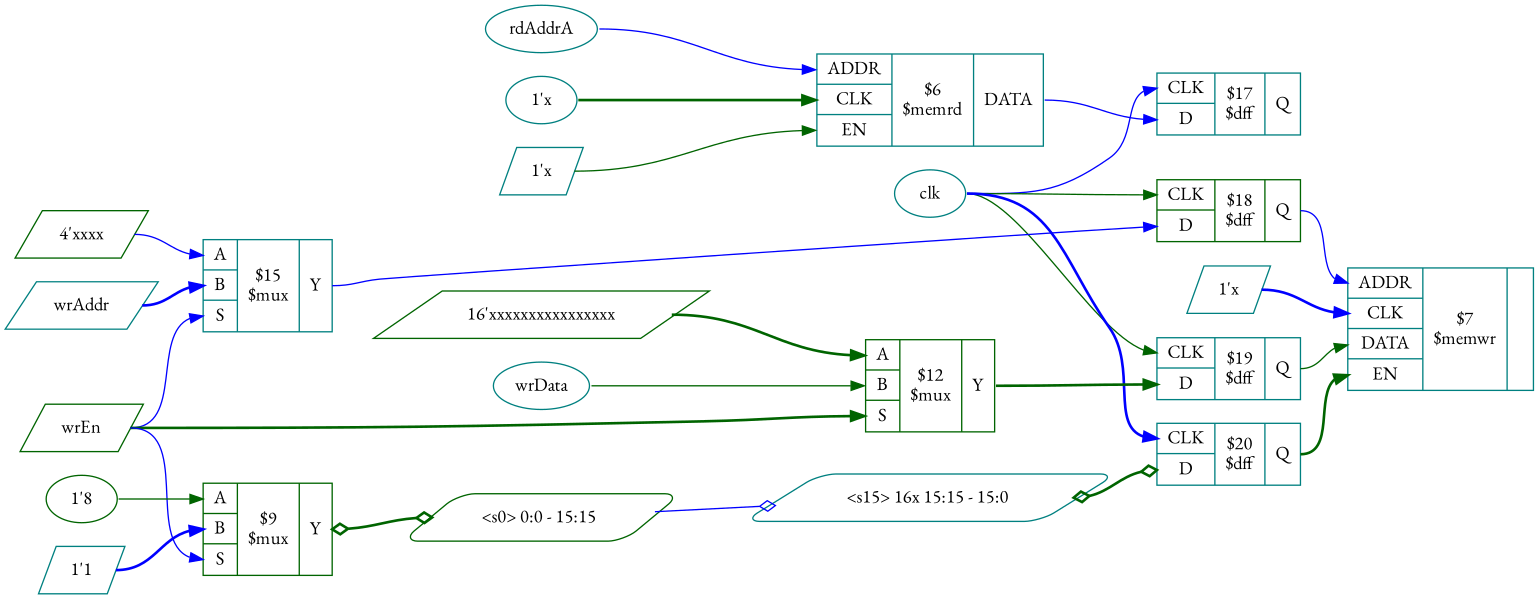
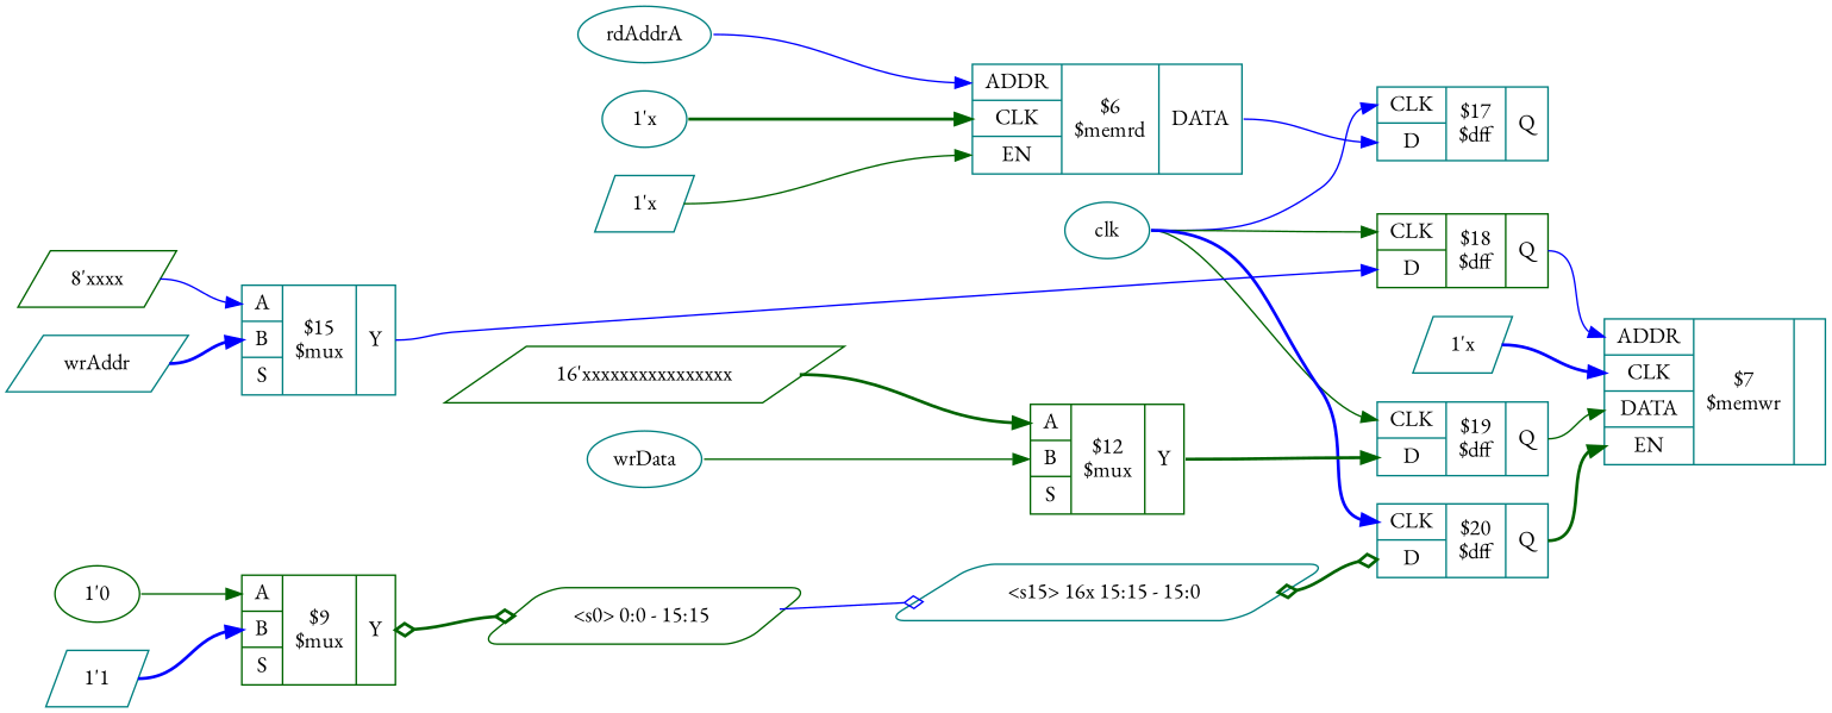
  digraph {
    fontname="EB Garamond"
    rankdir=LR
    remincross=true
    node [color=teal fontname="EB Garamond" shape=record]
    edge [color=blue fontname="EB Garamond" headport="p16:w" style=solid tailport=e]
    n1 [fontcolor=black label=clk shape=ellipse]
    n2 [label="{{<p16> CLK|<p21> D}|$17\n$dff|{<p22> Q}}"]
    n3 [color=darkgreen label="{{<p16> CLK|<p21> D}|$18\n$dff|{<p22> Q}}"]
    n4 [label="{{<p16> CLK|<p21> D}|$19\n$dff|{<p22> Q}}"]
    n5 [label="{{<p16> CLK|<p21> D}|$20\n$dff|{<p22> Q}}"]
    n6 [label="{{<p15> ADDR|<p16> CLK|<p18> DATA|<p17> EN}|$7\n$memwr|{}}"]
    n7 [fontcolor=black label=rdAddrA shape=ellipse]
    n8 [label="{{<p15> ADDR|<p16> CLK|<p17> EN}|$6\n$memrd|{<p18> DATA}}"]
    n9 [fontcolor=black label=wrAddr shape=parallelogram]
    n10 [label="{{<p27> A|<p28> B|<p29> S}|$15\n$mux|{<p30> Y}}"]
    n11 [fontcolor=black label=wrData shape=ellipse]
    n12 [color=darkgreen label="{{<p27> A|<p28> B|<p29> S}|$12\n$mux|{<p30> Y}}"]
-   n13 [color=darkgreen fontcolor=black label=wrEn shape=parallelogram]
    n14 [color=darkgreen label="{{<p27> A|<p28> B|<p29> S}|$9\n$mux|{<p30> Y}}"]
    n15 [color=darkgreen label="<s0> 0:0 - 15:15 " shape=parallelogram style=rounded]
    n16 [label="1'x" shape=ellipse]
    n17 [label="1'x" shape=parallelogram]
    n18 [label="1'x" shape=parallelogram]
    n19 [label="<s15> 16x 15:15 - 15:0 " shape=parallelogram style=rounded]
    n20 [color=darkgreen label="16'xxxxxxxxxxxxxxxx" shape=parallelogram]
-   n21 [color=darkgreen label="4'xxxx" shape=parallelogram]
-   n22 [color=darkgreen label="1'8" shape=ellipse]
+   n21 [color=darkgreen label="8'xxxx" shape=parallelogram]
+   n22 [color=darkgreen label="1'0" shape=ellipse]
    n23 [label="1'1" shape=parallelogram]
    n1 -> n2
    n1 -> n3 [color=darkgreen]
    n1 -> n4 [color=darkgreen]
    n1 -> n5 [style=bold]
    n3 -> n6 [headport="p15:w" tailport="p22:e"]
    n4 -> n6 [color=darkgreen headport="p18:w" tailport="p22:e"]
    n5 -> n6 [color=darkgreen headport="p17:w" style=bold tailport="p22:e"]
    n7 -> n8 [headport="p15:w"]
    n8 -> n2 [headport="p21:w" tailport="p18:e"]
    n9 -> n10 [headport="p28:w" style=bold]
    n10 -> n3 [headport="p21:w" tailport="p30:e"]
    n11 -> n12 [color=darkgreen headport="p28:w"]
    n12 -> n4 [color=darkgreen headport="p21:w" style=bold tailport="p30:e"]
-   n13 -> n10 [headport="p29:w"]
-   n13 -> n12 [color=darkgreen headport="p29:w" style=bold]
-   n13 -> n14 [headport="p29:w"]
    n14 -> n15 [arrowhead=odiamond arrowtail=odiamond color=darkgreen dir=both headport=w style=bold tailport="p30:e"]
    n15 -> n19 [arrowhead=odiamond headport="s15:w" tailport="s0:e"]
    n16 -> n8 [color=darkgreen style=bold]
    n17 -> n8 [color=darkgreen headport="p17:w"]
    n18 -> n6 [style=bold]
    n19 -> n5 [arrowhead=odiamond arrowtail=odiamond color=darkgreen dir=both headport="p21:w" style=bold]
    n20 -> n12 [color=darkgreen headport="p27:w" style=bold]
    n21 -> n10 [headport="p27:w"]
    n22 -> n14 [color=darkgreen headport="p27:w"]
    n23 -> n14 [headport="p28:w" style=bold]
  }
